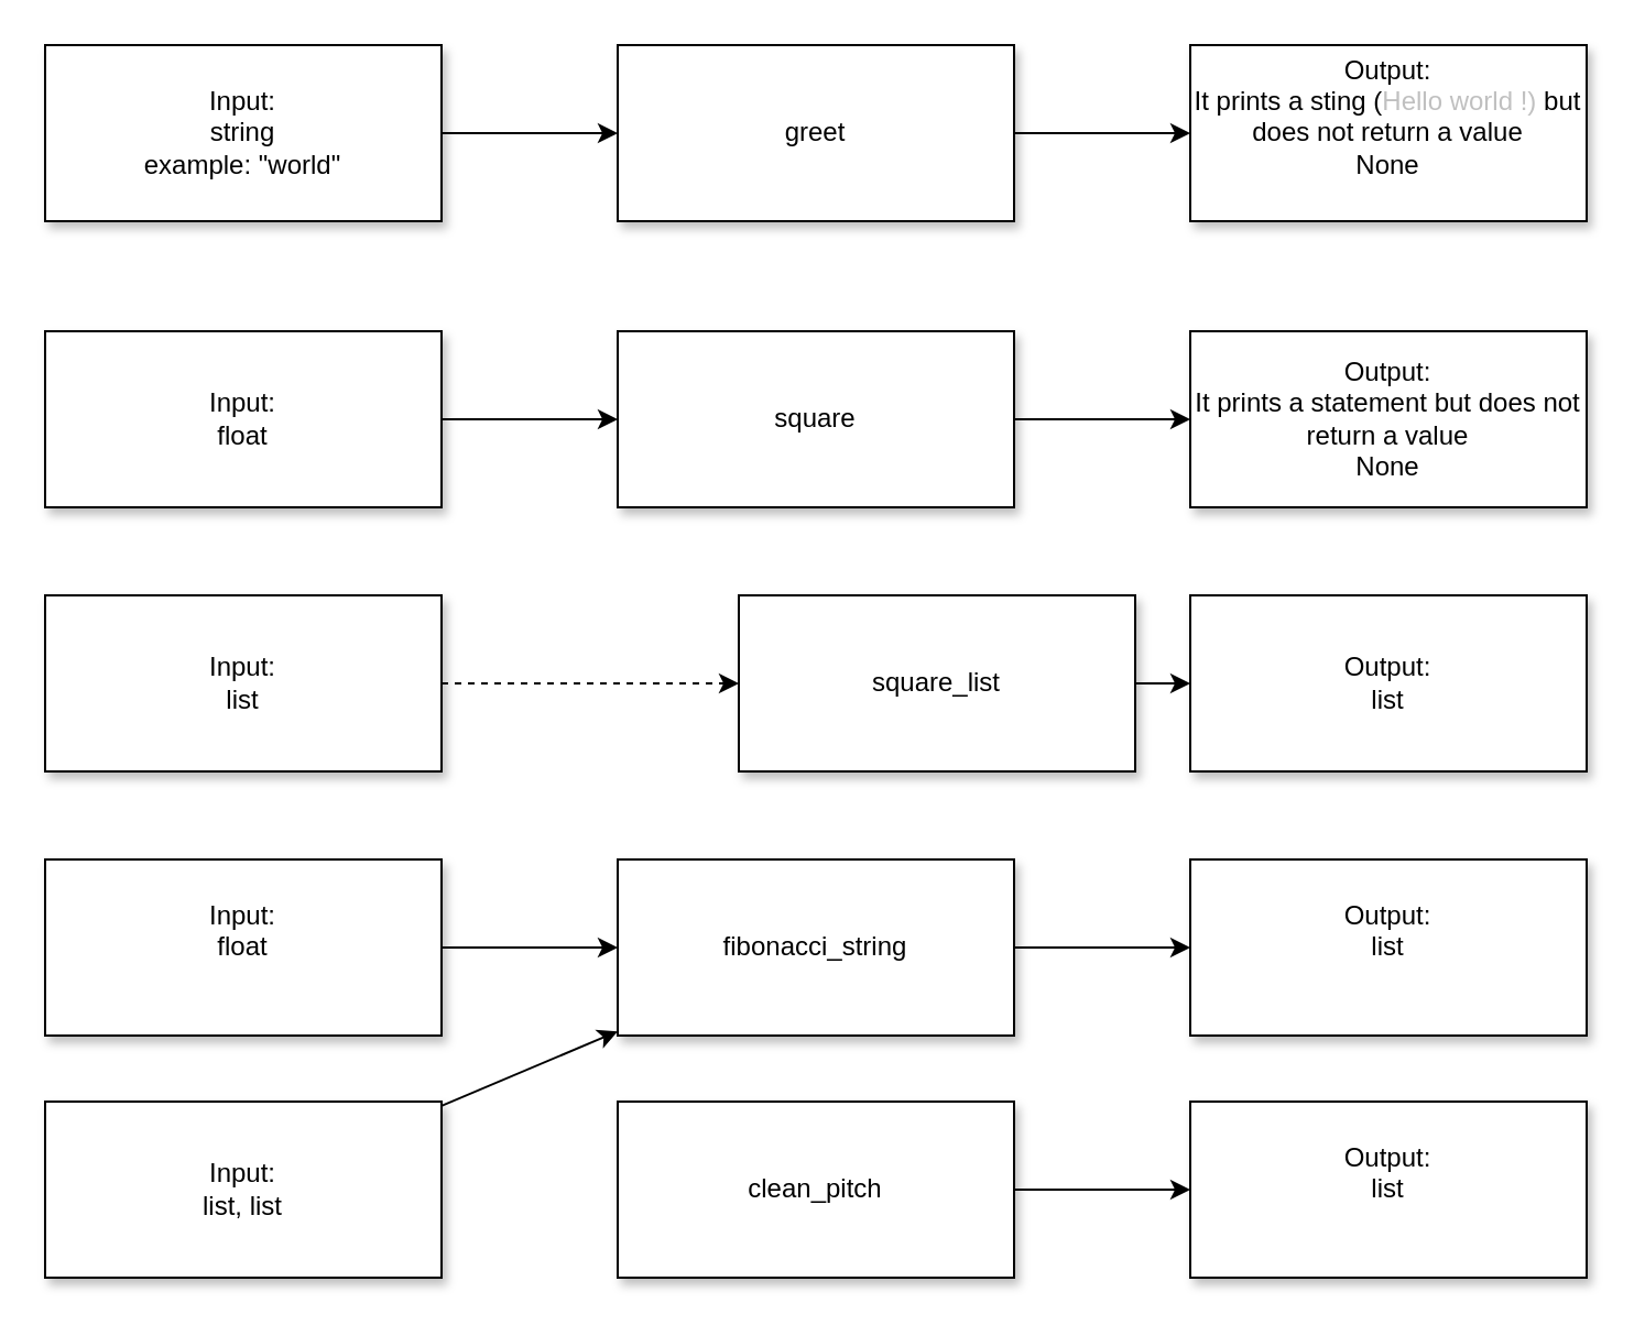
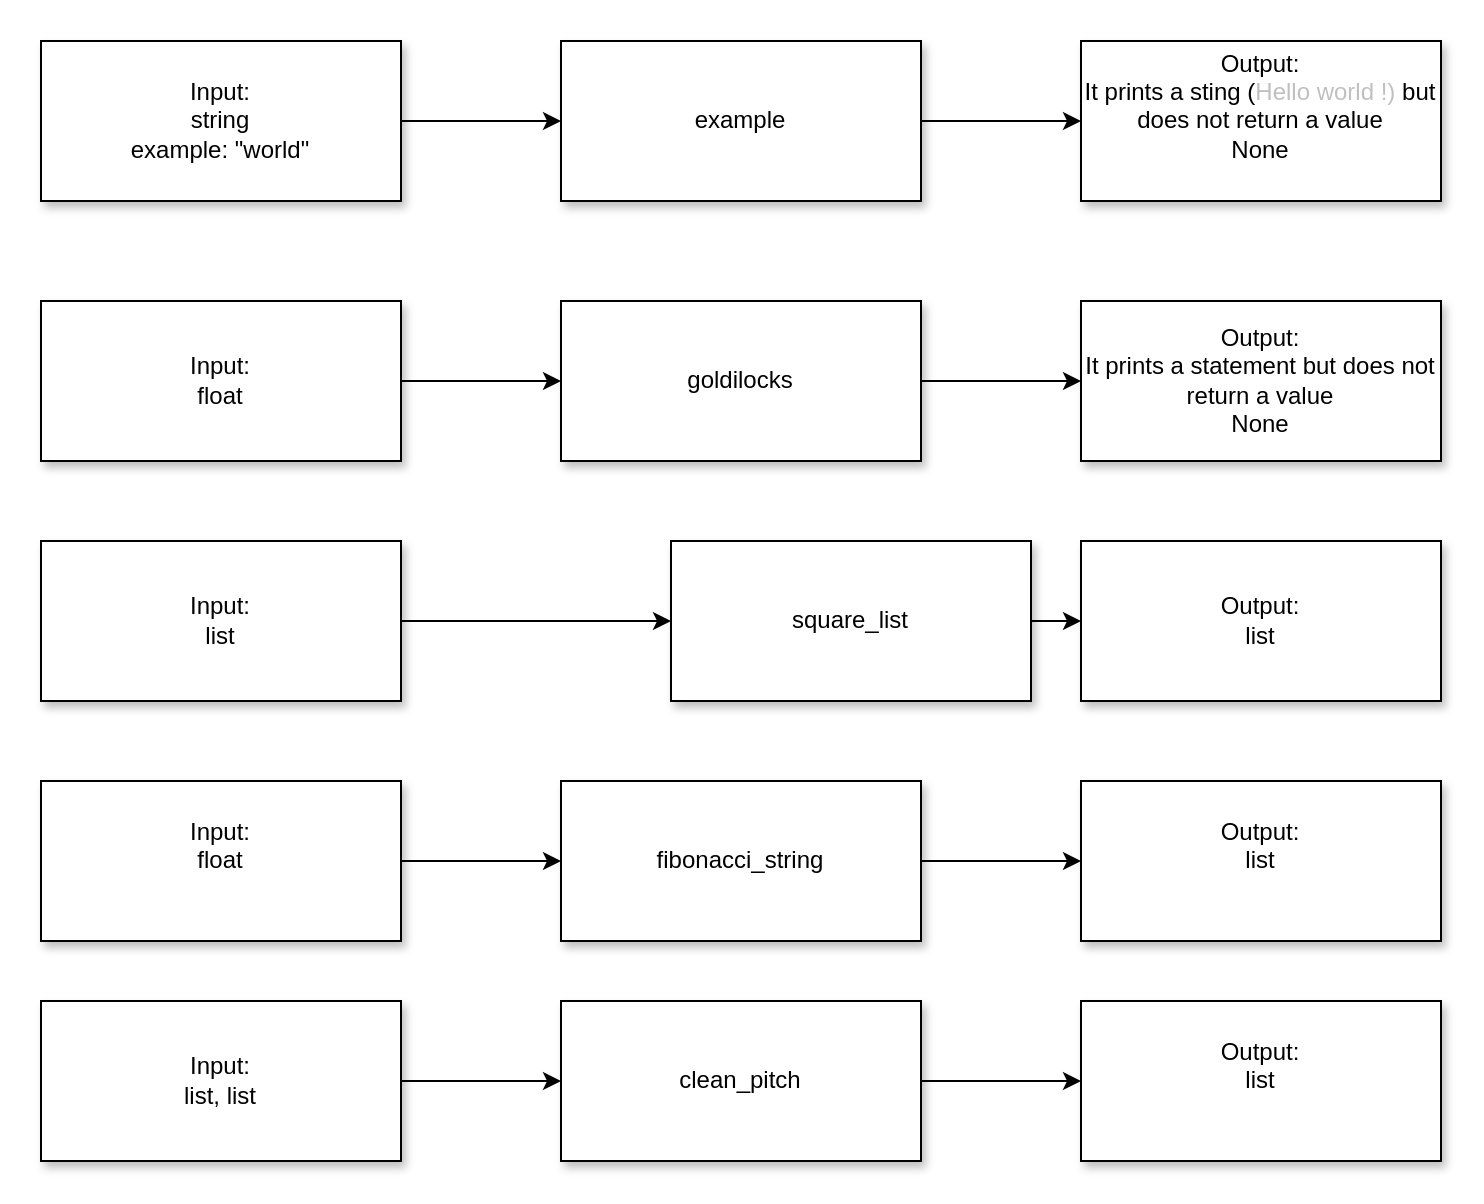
  <mxCell id="0" />
  <mxCell id="1" parent="0" />
  <mxCell id="2" value="" style="edgeStyle=none;html=1;" edge="1" parent="1" source="3" target="6"><mxGeometry relative="1" as="geometry" /></mxCell>
- <mxCell id="3" value="greet" style="whiteSpace=wrap;html=1;shadow=1;" vertex="1" parent="1"><mxGeometry x="280" y="20" width="180" height="80" as="geometry" /></mxCell>
+ <mxCell id="3" value="example" style="whiteSpace=wrap;html=1;shadow=1;" vertex="1" parent="1"><mxGeometry x="280" y="20" width="180" height="80" as="geometry" /></mxCell>
  <mxCell id="4" value="" style="edgeStyle=none;html=1;" edge="1" parent="1" source="5" target="3"><mxGeometry relative="1" as="geometry" /></mxCell>
  <mxCell id="5" value="Input:&lt;div&gt;string&lt;br&gt;example: &quot;world&quot;&lt;/div&gt;" style="whiteSpace=wrap;html=1;shadow=1;" vertex="1" parent="1"><mxGeometry x="20" y="20" width="180" height="80" as="geometry" /></mxCell>
  <mxCell id="6" value="&lt;font&gt;Output:&lt;/font&gt;&lt;div&gt;&lt;font&gt;&lt;font&gt;It prints a sting (&lt;/font&gt;&lt;span style=&quot;background-color: transparent; color: rgb(192, 192, 192);&quot;&gt;Hello world !)&amp;nbsp;&lt;/span&gt;&lt;span style=&quot;background-color: transparent;&quot;&gt;but does not return a value&lt;/span&gt;&lt;/font&gt;&lt;/div&gt;&lt;div&gt;&lt;font&gt;None&lt;br&gt;&lt;/font&gt;&lt;div&gt;&lt;br&gt;&lt;/div&gt;&lt;/div&gt;" style="whiteSpace=wrap;html=1;shadow=1;" vertex="1" parent="1"><mxGeometry x="540" y="20" width="180" height="80" as="geometry" /></mxCell>
  <mxCell id="7" value="" style="edgeStyle=none;html=1;" edge="1" parent="1" source="8" target="11"><mxGeometry relative="1" as="geometry" /></mxCell>
- <mxCell id="8" value="square" style="whiteSpace=wrap;html=1;shadow=1;" vertex="1" parent="1"><mxGeometry x="280" y="150" width="180" height="80" as="geometry" /></mxCell>
+ <mxCell id="8" value="goldilocks" style="whiteSpace=wrap;html=1;shadow=1;" vertex="1" parent="1"><mxGeometry x="280" y="150" width="180" height="80" as="geometry" /></mxCell>
  <mxCell id="9" value="" style="edgeStyle=none;html=1;" edge="1" parent="1" source="10" target="8"><mxGeometry relative="1" as="geometry" /></mxCell>
  <mxCell id="10" value="Input:&lt;div&gt;float&lt;/div&gt;" style="whiteSpace=wrap;html=1;shadow=1;" vertex="1" parent="1"><mxGeometry x="20" y="150" width="180" height="80" as="geometry" /></mxCell>
  <mxCell id="11" value="Output:&lt;div&gt;It prints a statement but does not return a value&lt;/div&gt;&lt;div&gt;None&lt;/div&gt;" style="whiteSpace=wrap;html=1;shadow=1;" vertex="1" parent="1"><mxGeometry x="540" y="150" width="180" height="80" as="geometry" /></mxCell>
  <mxCell id="12" value="" style="edgeStyle=none;html=1;" edge="1" parent="1" source="13" target="16"><mxGeometry relative="1" as="geometry" /></mxCell>
  <mxCell id="13" value="square_list" style="whiteSpace=wrap;html=1;shadow=1;" vertex="1" parent="1"><mxGeometry x="335" y="270" width="180" height="80" as="geometry" /></mxCell>
- <mxCell id="14" value="" style="edgeStyle=none;html=1;dashed=1;" edge="1" parent="1" source="15" target="13"><mxGeometry relative="1" as="geometry" /></mxCell>
+ <mxCell id="14" value="" style="edgeStyle=none;html=1;" edge="1" parent="1" source="15" target="13"><mxGeometry relative="1" as="geometry" /></mxCell>
  <mxCell id="15" value="Input:&lt;div&gt;list&lt;/div&gt;" style="whiteSpace=wrap;html=1;shadow=1;" vertex="1" parent="1"><mxGeometry x="20" y="270" width="180" height="80" as="geometry" /></mxCell>
  <mxCell id="16" value="Output:&lt;div&gt;list&lt;/div&gt;" style="whiteSpace=wrap;html=1;shadow=1;" vertex="1" parent="1"><mxGeometry x="540" y="270" width="180" height="80" as="geometry" /></mxCell>
  <mxCell id="17" value="" style="edgeStyle=none;html=1;" edge="1" parent="1" source="18" target="21"><mxGeometry relative="1" as="geometry" /></mxCell>
  <mxCell id="18" value="fibonacci_string" style="whiteSpace=wrap;html=1;shadow=1;" vertex="1" parent="1"><mxGeometry x="280" y="390" width="180" height="80" as="geometry" /></mxCell>
  <mxCell id="19" value="" style="edgeStyle=none;html=1;" edge="1" parent="1" source="20" target="18"><mxGeometry relative="1" as="geometry" /></mxCell>
  <mxCell id="20" value="&lt;font style=&quot;color: light-dark(rgb(0, 0, 0), rgb(255, 255, 255));&quot;&gt;Input:&lt;/font&gt;&lt;div&gt;&lt;font style=&quot;color: light-dark(rgb(0, 0, 0), rgb(255, 255, 255));&quot;&gt;float&lt;br&gt;&lt;/font&gt;&lt;div&gt;&lt;br&gt;&lt;/div&gt;&lt;/div&gt;" style="whiteSpace=wrap;html=1;shadow=1;" vertex="1" parent="1"><mxGeometry x="20" y="390" width="180" height="80" as="geometry" /></mxCell>
  <mxCell id="21" value="&lt;font style=&quot;color: light-dark(rgb(0, 0, 0), rgb(255, 255, 255));&quot;&gt;Output:&lt;/font&gt;&lt;div&gt;&lt;font style=&quot;color: light-dark(rgb(0, 0, 0), rgb(255, 255, 255));&quot;&gt;list&lt;br&gt;&lt;/font&gt;&lt;div&gt;&lt;br&gt;&lt;/div&gt;&lt;/div&gt;" style="whiteSpace=wrap;html=1;shadow=1;" vertex="1" parent="1"><mxGeometry x="540" y="390" width="180" height="80" as="geometry" /></mxCell>
  <mxCell id="22" value="" style="edgeStyle=none;html=1;" edge="1" parent="1" source="23" target="26"><mxGeometry relative="1" as="geometry" /></mxCell>
  <mxCell id="23" value="clean_pitch" style="whiteSpace=wrap;html=1;shadow=1;" vertex="1" parent="1"><mxGeometry x="280" y="500" width="180" height="80" as="geometry" /></mxCell>
- <mxCell id="24" value="" style="edgeStyle=none;html=1;" edge="1" parent="1" source="25" target="18"><mxGeometry relative="1" as="geometry" /></mxCell>
+ <mxCell id="24" value="" style="edgeStyle=none;html=1;" edge="1" parent="1" source="25" target="23"><mxGeometry relative="1" as="geometry" /></mxCell>
  <mxCell id="25" value="&lt;font style=&quot;color: light-dark(rgb(0, 0, 0), rgb(255, 255, 255));&quot;&gt;Input:&lt;/font&gt;&lt;div&gt;&lt;font style=&quot;color: light-dark(rgb(0, 0, 0), rgb(255, 255, 255));&quot;&gt;list, list&lt;/font&gt;&lt;/div&gt;" style="whiteSpace=wrap;html=1;shadow=1;" vertex="1" parent="1"><mxGeometry x="20" y="500" width="180" height="80" as="geometry" /></mxCell>
  <mxCell id="26" value="&lt;font style=&quot;background-color: light-dark(#ffffff, var(--ge-dark-color, #121212)); color: light-dark(rgb(0, 0, 0), rgb(255, 255, 255));&quot;&gt;Output:&lt;/font&gt;&lt;div&gt;&lt;font style=&quot;background-color: light-dark(#ffffff, var(--ge-dark-color, #121212)); color: light-dark(rgb(0, 0, 0), rgb(255, 255, 255));&quot;&gt;list&lt;br&gt;&lt;/font&gt;&lt;div&gt;&lt;br&gt;&lt;/div&gt;&lt;/div&gt;" style="whiteSpace=wrap;html=1;shadow=1;" vertex="1" parent="1"><mxGeometry x="540" y="500" width="180" height="80" as="geometry" /></mxCell>
